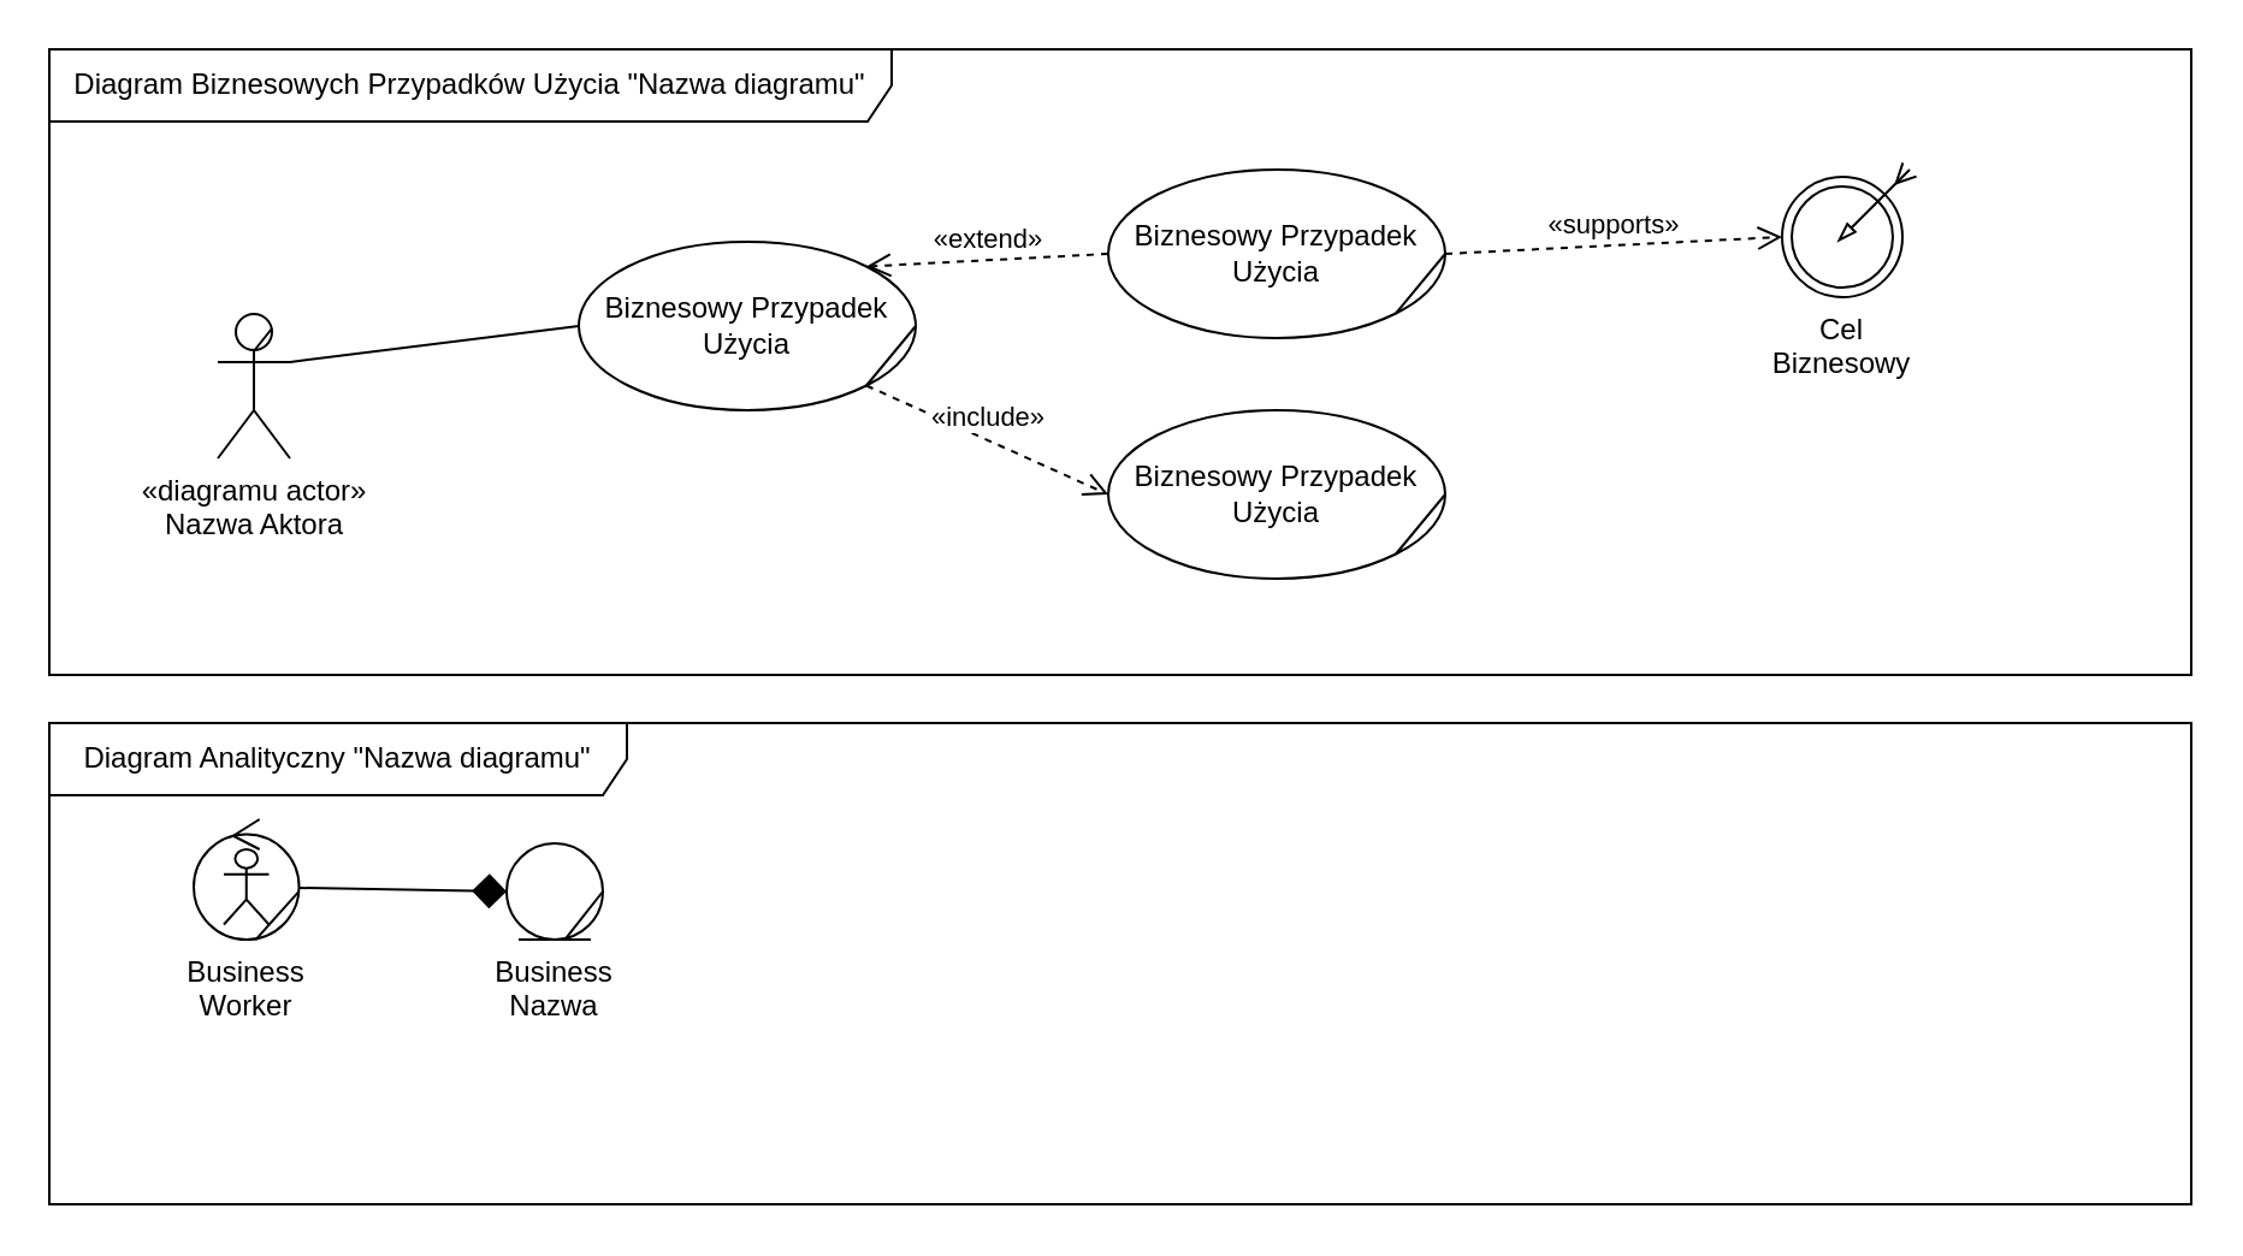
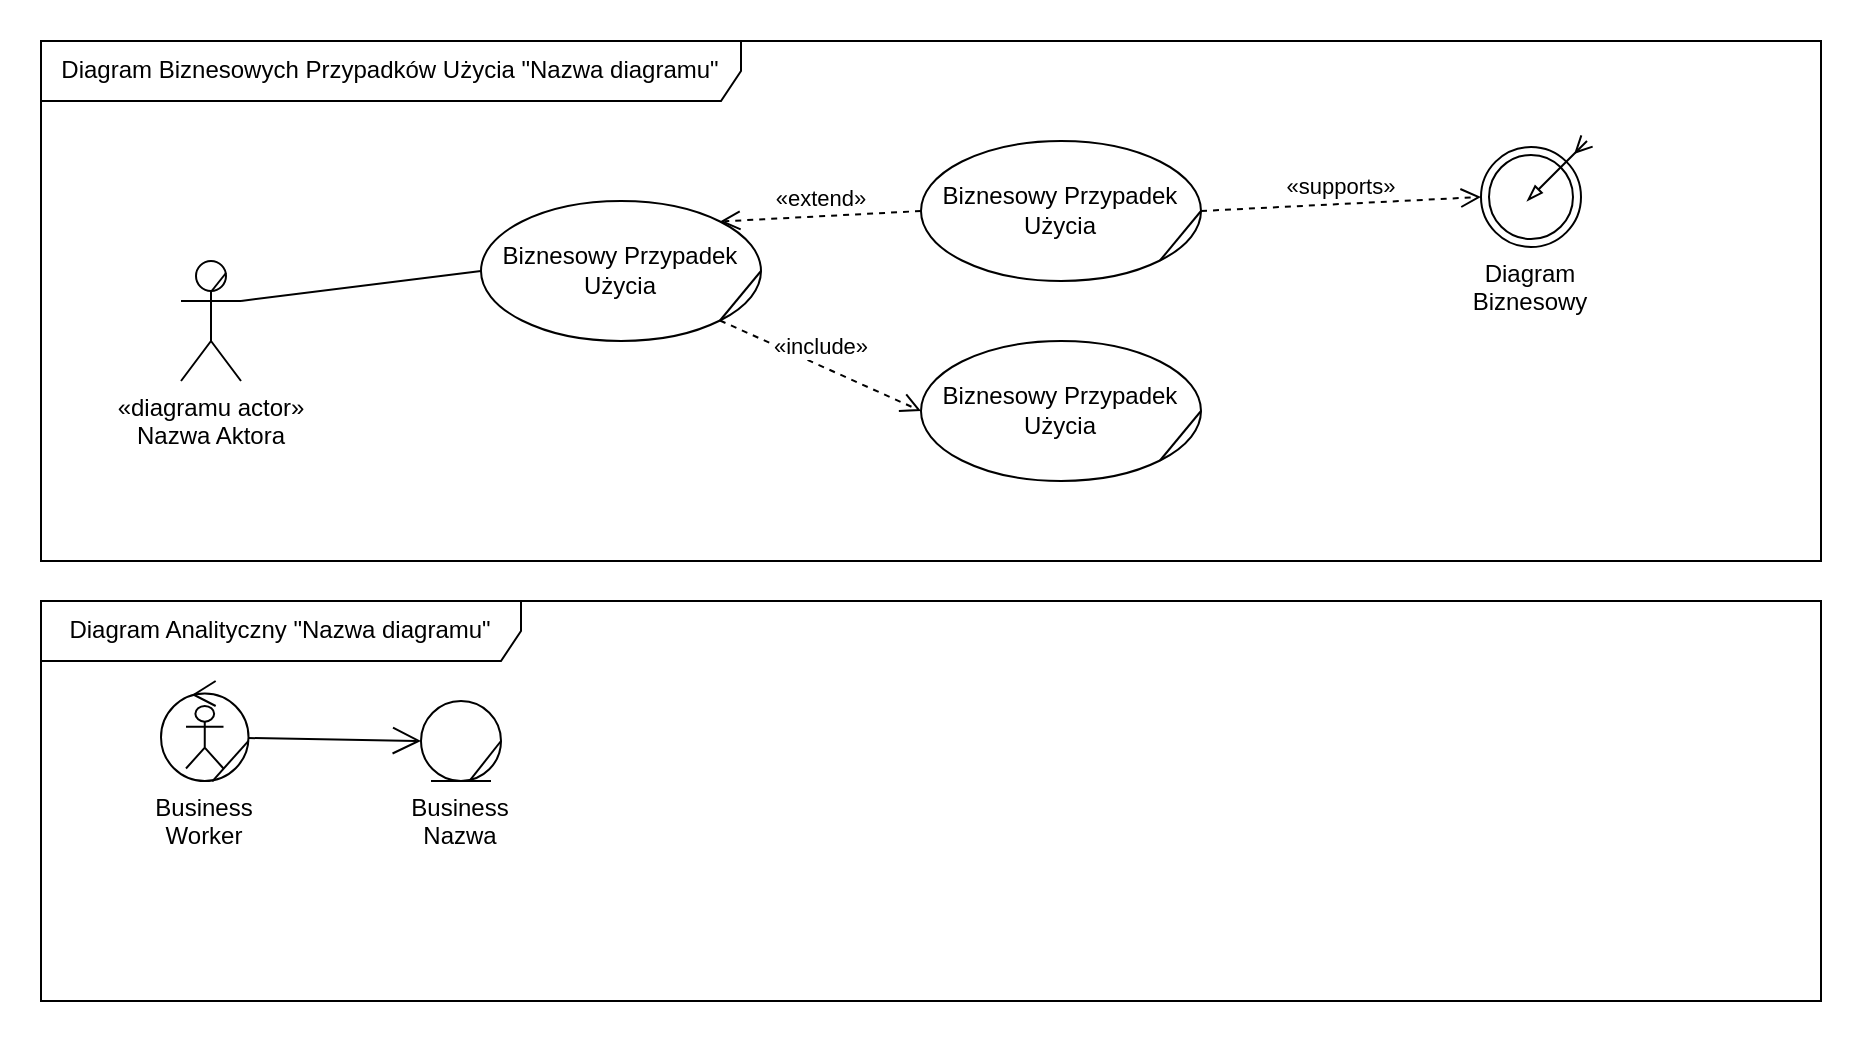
  <mxCell id="0" />
  <mxCell id="1" parent="0" />
  <mxCell id="2" value="Diagram Biznesowych Przypadków Użycia &quot;Nazwa diagramu&quot;" style="shape=umlFrame;whiteSpace=wrap;html=1;fillColor=#FFFFFF;width=350;height=30;" vertex="1" parent="1"><mxGeometry x="20" y="20" width="890" height="260" as="geometry" /></mxCell>
  <mxCell id="3" value="Diagram Analityczny &quot;Nazwa diagramu&quot;" style="shape=umlFrame;whiteSpace=wrap;html=1;fillColor=#FFFFFF;width=240;height=30;" vertex="1" parent="1"><mxGeometry x="20" y="300" width="890" height="200" as="geometry" /></mxCell>
  <mxCell id="4" value="" style="group" vertex="1" connectable="0" parent="1"><mxGeometry x="90" y="130" width="30" height="60" as="geometry" /></mxCell>
  <mxCell id="5" value="&lt;div&gt;«diagramu actor»&lt;/div&gt;&lt;div&gt;Nazwa Aktora&lt;br&gt;&lt;/div&gt;" style="shape=umlActor;verticalLabelPosition=bottom;labelBackgroundColor=#ffffff;verticalAlign=top;html=1;" vertex="1" parent="4"><mxGeometry width="30" height="60" as="geometry" /></mxCell>
  <mxCell id="6" value="" style="endArrow=none;html=1;exitX=0.511;exitY=0.25;exitDx=0;exitDy=0;exitPerimeter=0;entryX=0.75;entryY=0.1;entryDx=0;entryDy=0;entryPerimeter=0;" edge="1" parent="4" source="5" target="5"><mxGeometry width="50" height="50" relative="1" as="geometry"><mxPoint x="40" y="50" as="sourcePoint" /><mxPoint x="90" as="targetPoint" /></mxGeometry></mxCell>
  <mxCell id="7" value="" style="group" vertex="1" connectable="0" parent="1"><mxGeometry x="240" y="100" width="140" height="70" as="geometry" /></mxCell>
  <mxCell id="8" value="Biznesowy Przypadek Użycia" style="ellipse;whiteSpace=wrap;html=1;" vertex="1" parent="7"><mxGeometry width="140" height="70" as="geometry" /></mxCell>
  <mxCell id="9" value="" style="endArrow=none;html=1;exitX=1;exitY=1;exitDx=0;exitDy=0;entryX=1;entryY=0.5;entryDx=0;entryDy=0;" edge="1" parent="7" source="8" target="8"><mxGeometry width="50" height="50" relative="1" as="geometry"><mxPoint x="120" y="170" as="sourcePoint" /><mxPoint x="170" y="120" as="targetPoint" /></mxGeometry></mxCell>
  <mxCell id="10" value="" style="endArrow=none;html=1;exitX=1;exitY=0.333;exitDx=0;exitDy=0;exitPerimeter=0;entryX=0;entryY=0.5;entryDx=0;entryDy=0;" edge="1" parent="1" source="5" target="8"><mxGeometry width="50" height="50" relative="1" as="geometry"><mxPoint x="250" y="320" as="sourcePoint" /><mxPoint x="230" y="190" as="targetPoint" /></mxGeometry></mxCell>
  <mxCell id="11" value="«extend»" style="html=1;verticalAlign=bottom;endArrow=open;dashed=1;endSize=8;entryX=1;entryY=0;entryDx=0;entryDy=0;exitX=0;exitY=0.5;exitDx=0;exitDy=0;" edge="1" parent="1" source="14" target="8"><mxGeometry relative="1" as="geometry"><mxPoint x="490" y="180" as="sourcePoint" /><mxPoint x="410" y="180" as="targetPoint" /></mxGeometry></mxCell>
  <mxCell id="12" value="«include»" style="html=1;verticalAlign=bottom;endArrow=open;dashed=1;endSize=8;exitX=1;exitY=1;exitDx=0;exitDy=0;entryX=0;entryY=0.5;entryDx=0;entryDy=0;" edge="1" parent="1" source="8" target="17"><mxGeometry relative="1" as="geometry"><mxPoint x="330" y="270" as="sourcePoint" /><mxPoint x="400" y="270" as="targetPoint" /></mxGeometry></mxCell>
  <mxCell id="13" value="" style="group" vertex="1" connectable="0" parent="1"><mxGeometry x="460" y="70" width="140" height="70" as="geometry" /></mxCell>
  <mxCell id="14" value="Biznesowy Przypadek Użycia" style="ellipse;whiteSpace=wrap;html=1;" vertex="1" parent="13"><mxGeometry width="140" height="70" as="geometry" /></mxCell>
  <mxCell id="15" value="" style="endArrow=none;html=1;exitX=1;exitY=1;exitDx=0;exitDy=0;entryX=1;entryY=0.5;entryDx=0;entryDy=0;" edge="1" parent="13" source="14" target="14"><mxGeometry width="50" height="50" relative="1" as="geometry"><mxPoint x="120" y="170" as="sourcePoint" /><mxPoint x="170" y="120" as="targetPoint" /></mxGeometry></mxCell>
  <mxCell id="16" value="" style="group" vertex="1" connectable="0" parent="1"><mxGeometry x="460" y="170" width="140" height="70" as="geometry" /></mxCell>
  <mxCell id="17" value="Biznesowy Przypadek Użycia" style="ellipse;whiteSpace=wrap;html=1;" vertex="1" parent="16"><mxGeometry width="140" height="70" as="geometry" /></mxCell>
  <mxCell id="18" value="" style="endArrow=none;html=1;exitX=1;exitY=1;exitDx=0;exitDy=0;entryX=1;entryY=0.5;entryDx=0;entryDy=0;" edge="1" parent="16" source="17" target="17"><mxGeometry width="50" height="50" relative="1" as="geometry"><mxPoint x="120" y="170" as="sourcePoint" /><mxPoint x="170" y="120" as="targetPoint" /></mxGeometry></mxCell>
  <mxCell id="19" value="" style="group" vertex="1" connectable="0" parent="1"><mxGeometry x="740" y="70" width="53" height="53" as="geometry" /></mxCell>
- <mxCell id="20" value="Cel Biznesowy" style="ellipse;shape=doubleEllipse;whiteSpace=wrap;html=1;aspect=fixed;fillColor=#FFFFFF;labelPosition=center;verticalLabelPosition=bottom;align=center;verticalAlign=top;" vertex="1" parent="19"><mxGeometry y="3" width="50" height="50" as="geometry" /></mxCell>
+ <mxCell id="20" value="Diagram Biznesowy" style="ellipse;shape=doubleEllipse;whiteSpace=wrap;html=1;aspect=fixed;fillColor=#FFFFFF;labelPosition=center;verticalLabelPosition=bottom;align=center;verticalAlign=top;" vertex="1" parent="19"><mxGeometry y="3" width="50" height="50" as="geometry" /></mxCell>
  <mxCell id="21" value="" style="endArrow=blockThin;startArrow=ERmany;startFill=0;endFill=0;" edge="1" parent="19"><mxGeometry width="50" height="50" relative="1" as="geometry"><mxPoint x="53" as="sourcePoint" /><mxPoint x="23" y="30" as="targetPoint" /></mxGeometry></mxCell>
  <mxCell id="22" value="«supports»" style="html=1;verticalAlign=bottom;endArrow=open;dashed=1;endSize=8;entryX=0;entryY=0.5;entryDx=0;entryDy=0;exitX=1;exitY=0.5;exitDx=0;exitDy=0;" edge="1" parent="1" source="14" target="20"><mxGeometry relative="1" as="geometry"><mxPoint x="470" y="115" as="sourcePoint" /><mxPoint x="369.497" y="120.251" as="targetPoint" /></mxGeometry></mxCell>
  <mxCell id="23" value="" style="group" vertex="1" connectable="0" parent="1"><mxGeometry x="80" y="340" width="43.75" height="50" as="geometry" /></mxCell>
  <mxCell id="24" value="Business Worker" style="ellipse;shape=umlControl;whiteSpace=wrap;html=1;fillColor=#FFFFFF;labelPosition=center;verticalLabelPosition=bottom;align=center;verticalAlign=top;" vertex="1" parent="23"><mxGeometry width="43.75" height="50" as="geometry" /></mxCell>
  <mxCell id="25" value="" style="shape=umlActor;verticalLabelPosition=bottom;labelBackgroundColor=#ffffff;verticalAlign=top;fillColor=#FFFFFF;html=1;" vertex="1" parent="23"><mxGeometry x="12.5" y="12.5" width="18.75" height="31.25" as="geometry" /></mxCell>
  <mxCell id="26" value="" style="endArrow=none;html=1;exitX=0.586;exitY=1.003;exitDx=0;exitDy=0;exitPerimeter=0;entryX=1;entryY=0.598;entryDx=0;entryDy=0;entryPerimeter=0;" edge="1" parent="23" source="24" target="24"><mxGeometry width="50" height="50" relative="1" as="geometry"><mxPoint x="90" y="70" as="sourcePoint" /><mxPoint x="140" y="20" as="targetPoint" /></mxGeometry></mxCell>
  <mxCell id="27" value="" style="group" vertex="1" connectable="0" parent="1"><mxGeometry x="210" y="350" width="40" height="40" as="geometry" /></mxCell>
  <mxCell id="28" value="Business Nazwa" style="ellipse;shape=umlEntity;whiteSpace=wrap;html=1;fillColor=#FFFFFF;labelPosition=center;verticalLabelPosition=bottom;align=center;verticalAlign=top;" vertex="1" parent="27"><mxGeometry width="40" height="40" as="geometry" /></mxCell>
  <mxCell id="29" value="" style="endArrow=none;html=1;exitX=0.614;exitY=0.989;exitDx=0;exitDy=0;exitPerimeter=0;entryX=1;entryY=0.5;entryDx=0;entryDy=0;" edge="1" parent="27" source="28" target="28"><mxGeometry width="50" height="50" relative="1" as="geometry"><mxPoint x="108.12" y="90" as="sourcePoint" /><mxPoint x="158.12" y="40" as="targetPoint" /></mxGeometry></mxCell>
- <mxCell id="30" value="" style="endArrow=diamond;endFill=1;endSize=12;html=1;exitX=0.998;exitY=0.57;exitDx=0;exitDy=0;exitPerimeter=0;entryX=0;entryY=0.5;entryDx=0;entryDy=0;" edge="1" parent="1" source="24" target="28"><mxGeometry width="160" relative="1" as="geometry"><mxPoint x="130" y="450" as="sourcePoint" /><mxPoint x="290" y="450" as="targetPoint" /></mxGeometry></mxCell>
+ <mxCell id="30" value="" style="endArrow=open;endFill=1;endSize=12;html=1;exitX=0.998;exitY=0.57;exitDx=0;exitDy=0;exitPerimeter=0;entryX=0;entryY=0.5;entryDx=0;entryDy=0;" edge="1" parent="1" source="24" target="28"><mxGeometry width="160" relative="1" as="geometry"><mxPoint x="130" y="450" as="sourcePoint" /><mxPoint x="290" y="450" as="targetPoint" /></mxGeometry></mxCell>
